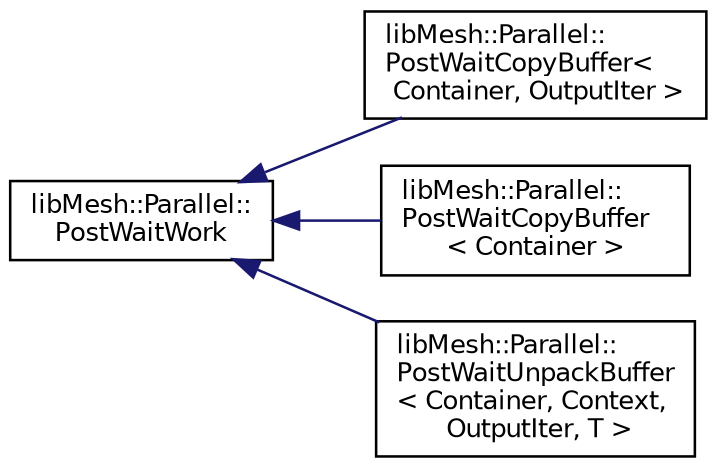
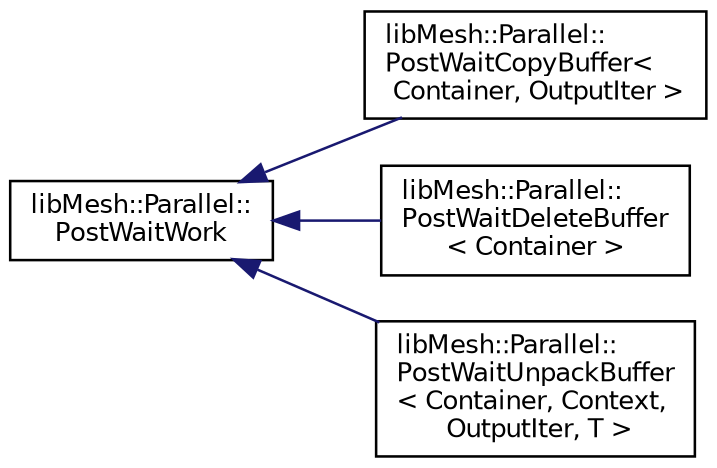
  digraph {
    rankdir=LR
    node [color=black fillcolor=white fontname=Helvetica fontsize=10 shape=record style=filled]
    edge [color=midnightblue dir=back fontname=Helvetica fontsize=10 labelfontname=Helvetica labelfontsize=10 style=solid]
    n1 [height=0.2 label="libMesh::Parallel::\lPostWaitWork" width=0.4]
    n2 [height=0.2 label="libMesh::Parallel::\lPostWaitCopyBuffer\<\l Container, OutputIter \>" width=0.4]
-   n3 [height=0.2 label="libMesh::Parallel::\lPostWaitCopyBuffer\l\< Container \>" width=0.4]
+   n3 [height=0.2 label="libMesh::Parallel::\lPostWaitDeleteBuffer\l\< Container \>" width=0.4]
    n4 [height=0.2 label="libMesh::Parallel::\lPostWaitUnpackBuffer\l\< Container, Context,\l OutputIter, T \>" width=0.4]
    n1 -> n2
    n1 -> n3
    n1 -> n4
  }
